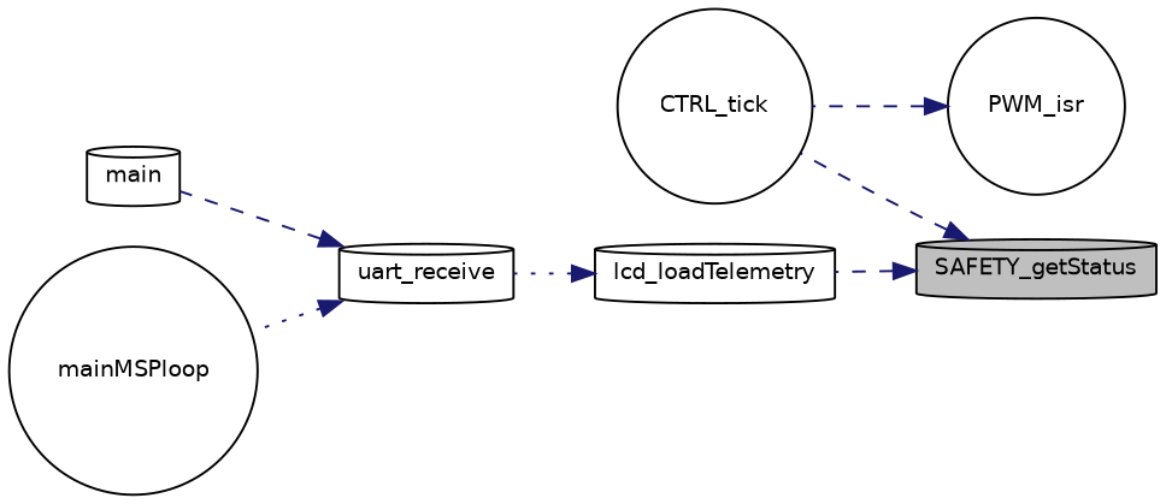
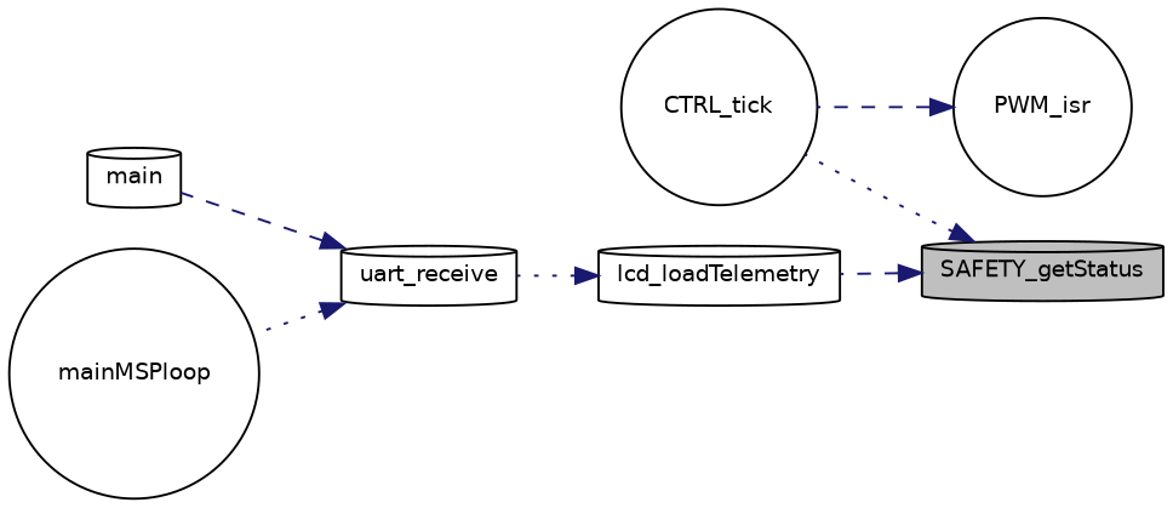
  digraph {
    rankdir=RL
    node [color=black fillcolor=white fontname=Helvetica fontsize=10 shape=cylinder style=filled]
    edge [color=midnightblue dir=back fontname=Helvetica fontsize=10 labelfontname=Helvetica labelfontsize=10 style=dotted]
    n1 [fillcolor=grey75 fontcolor=black height=0.2 label=SAFETY_getStatus width=0.4]
    n2 [height=0.2 label=CTRL_tick shape=circle width=0.4]
    n3 [height=0.2 label=lcd_loadTelemetry width=0.4]
    n4 [height=0.2 label=uart_receive width=0.4]
    n5 [height=0.2 label=PWM_isr shape=circle width=0.4]
    n6 [height=0.2 label=main width=0.4]
    n7 [height=0.2 label=mainMSPloop shape=circle width=0.4]
-   n1 -> n2 [style=dashed]
+   n1 -> n2
    n1 -> n3 [style=dashed]
    n3 -> n4
    n4 -> n6 [style=dashed]
    n4 -> n7
    n5 -> n2 [style=dashed]
  }
